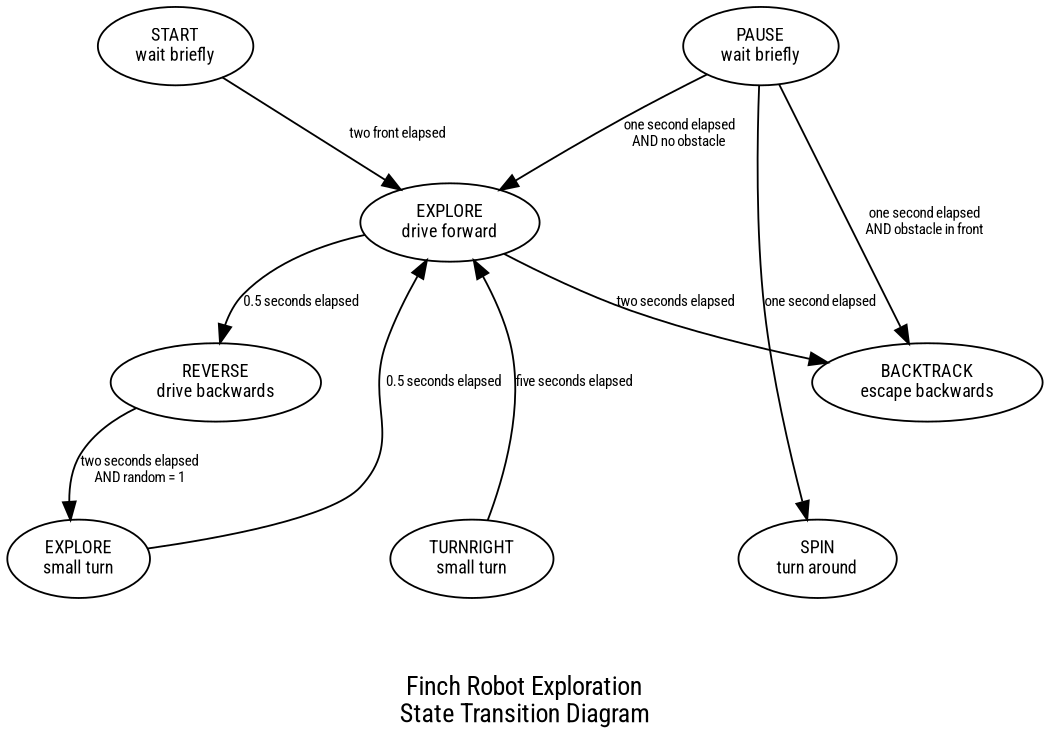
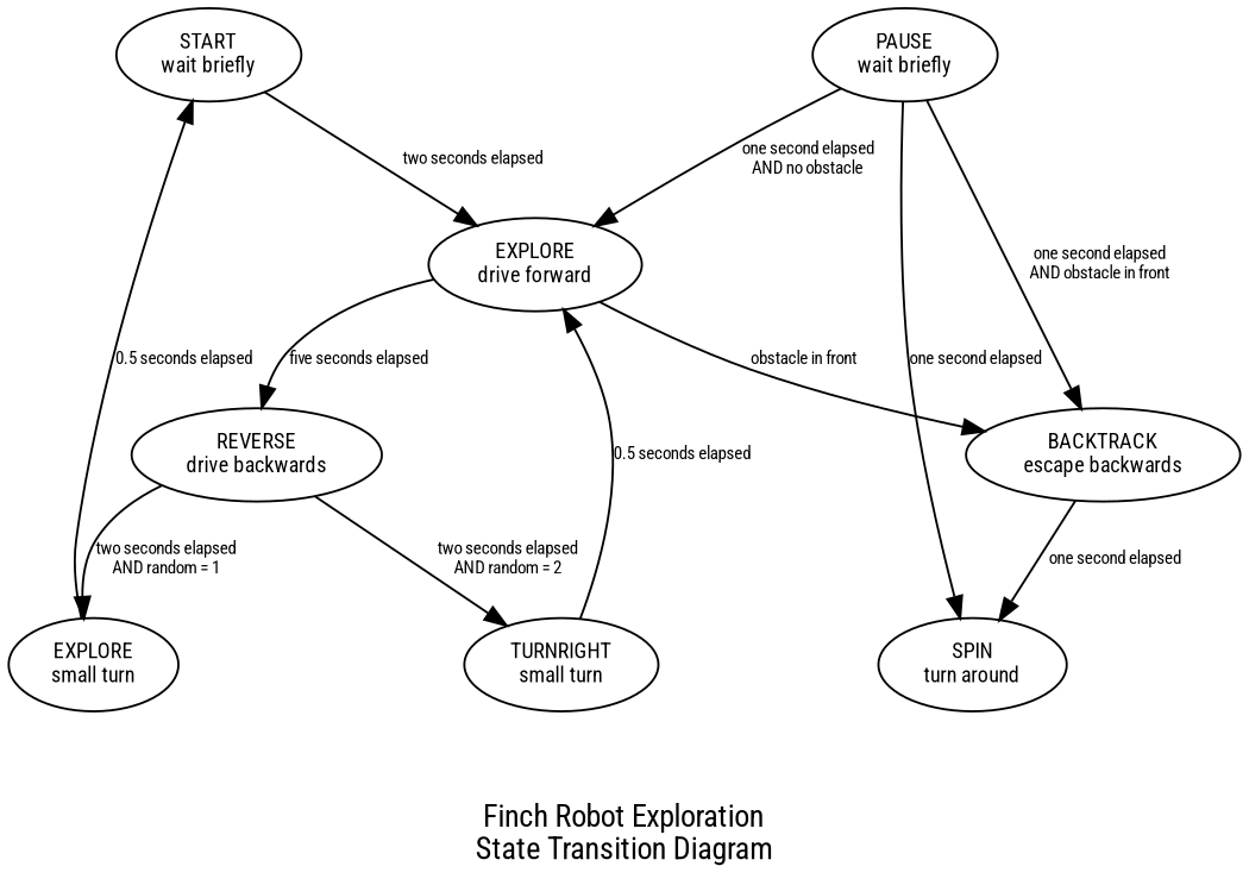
  digraph {
    fontname="Roboto Condensed"
    label="Finch Robot Exploration\nState Transition Diagram"
    node [fontname="Roboto Condensed" fontsize=10]
    edge [fontname="Roboto Condensed" fontsize=8]
    n1 [label="START\nwait briefly"]
    n2 [label="EXPLORE\ndrive forward"]
    n3 [label="REVERSE\ndrive backwards"]
    n4 [label="BACKTRACK\nescape backwards"]
    n5 [label="EXPLORE\nsmall turn"]
    n6 [label="TURNRIGHT\nsmall turn"]
    n7 [label="SPIN\nturn around"]
    n8 [label="PAUSE\nwait briefly"]
-   n1 -> n2 [label="two front elapsed"]
-   n2 -> n3 [label="0.5 seconds elapsed"]
-   n2 -> n4 [label="two seconds elapsed"]
+   n1 -> n2 [label="two seconds elapsed"]
+   n2 -> n3 [label="five seconds elapsed"]
+   n2 -> n4 [label="obstacle in front"]
    n3 -> n5 [label="two seconds elapsed\nAND random = 1"]
-   n5 -> n2 [label="0.5 seconds elapsed"]
-   n6 -> n2 [label="five seconds elapsed"]
+   n3 -> n6 [label="two seconds elapsed\nAND random = 2"]
+   n4 -> n7 [label="one second elapsed"]
+   n5 -> n1 [label="0.5 seconds elapsed"]
+   n6 -> n2 [label="0.5 seconds elapsed"]
    n8 -> n2 [label="one second elapsed\nAND no obstacle"]
    n8 -> n4 [label="one second elapsed\nAND obstacle in front"]
    n8 -> n7 [label="one second elapsed"]
  }
